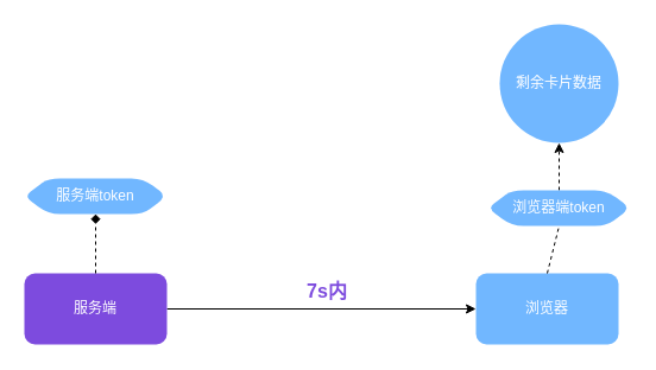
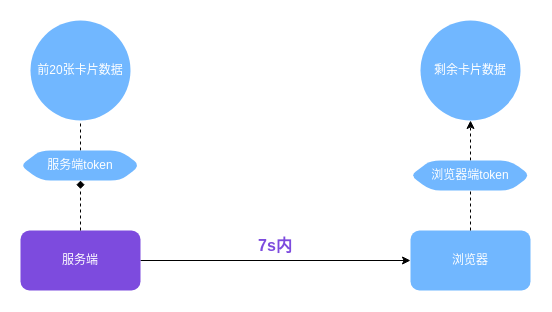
  <mxCell id="0" />
  <mxCell id="1" parent="0" />
  <mxCell id="2" style="edgeStyle=orthogonalEdgeStyle;rounded=0;orthogonalLoop=1;jettySize=auto;html=1;" edge="1" parent="1" source="3" target="4"><mxGeometry relative="1" as="geometry" /></mxCell>
  <mxCell id="3" value="服务端" style="rounded=1;whiteSpace=wrap;html=1;fillColor=#7D4BDE;fontColor=#FFFFFF;strokeColor=none;" vertex="1" parent="1"><mxGeometry x="20" y="230" width="120" height="60" as="geometry" /></mxCell>
- <mxCell id="4" value="浏览器" style="rounded=1;whiteSpace=wrap;html=1;glass=0;fontColor=#FFFFFF;strokeColor=none;shadow=0;sketch=0;gradientDirection=radial;fillColor=#71B7FF;" vertex="1" parent="1"><mxGeometry x="400" y="230" width="120" height="60" as="geometry" /></mxCell>
+ <mxCell id="4" value="浏览器" style="rounded=1;whiteSpace=wrap;html=1;glass=0;fontColor=#FFFFFF;strokeColor=none;shadow=0;sketch=0;gradientDirection=radial;fillColor=#71B7FF;" vertex="1" parent="1"><mxGeometry x="410" y="230" width="120" height="60" as="geometry" /></mxCell>
+ <mxCell id="5" value="前20张卡片数据" style="ellipse;whiteSpace=wrap;html=1;aspect=fixed;rounded=1;shadow=0;glass=0;sketch=0;fontColor=#FFFFFF;fillColor=#71B7FF;gradientColor=none;gradientDirection=radial;strokeColor=none;" vertex="1" parent="1"><mxGeometry x="30" y="20" width="100" height="100" as="geometry" /></mxCell>
+ <mxCell id="6" value="" style="endArrow=none;dashed=1;html=1;fontColor=#FFFFFF;entryX=0.5;entryY=1;entryDx=0;entryDy=0;exitX=0.5;exitY=0;exitDx=0;exitDy=0;startArrow=none;" edge="1" parent="1" source="9" target="5"><mxGeometry width="50" height="50" relative="1" as="geometry"><mxPoint x="270" y="290" as="sourcePoint" /><mxPoint x="320" y="240" as="targetPoint" /></mxGeometry></mxCell>
  <mxCell id="7" value="剩余卡片数据" style="ellipse;whiteSpace=wrap;html=1;aspect=fixed;rounded=1;shadow=0;glass=0;sketch=0;fontColor=#FFFFFF;fillColor=#71B7FF;gradientColor=none;gradientDirection=radial;strokeColor=none;" vertex="1" parent="1"><mxGeometry x="420" y="20" width="100" height="100" as="geometry" /></mxCell>
  <mxCell id="8" value="" style="endArrow=classic;dashed=1;html=1;fontColor=#FFFFFF;entryX=0.5;entryY=1;entryDx=0;entryDy=0;exitX=0.5;exitY=0;exitDx=0;exitDy=0;" edge="1" parent="1" source="11" target="7"><mxGeometry width="50" height="50" relative="1" as="geometry"><mxPoint x="270" y="290" as="sourcePoint" /><mxPoint x="320" y="240" as="targetPoint" /></mxGeometry></mxCell>
  <mxCell id="9" value="服务端token" style="shape=hexagon;perimeter=hexagonPerimeter2;whiteSpace=wrap;html=1;fixedSize=1;rounded=1;shadow=0;glass=0;sketch=0;fontColor=#FFFFFF;fillColor=#71B7FF;gradientColor=none;gradientDirection=radial;strokeColor=none;" vertex="1" parent="1"><mxGeometry x="20" y="150" width="120" height="30" as="geometry" /></mxCell>
  <mxCell id="10" value="" style="endArrow=diamond;dashed=1;html=1;fontColor=#FFFFFF;entryX=0.5;entryY=1;entryDx=0;entryDy=0;exitX=0.5;exitY=0;exitDx=0;exitDy=0;" edge="1" parent="1" source="3" target="9"><mxGeometry width="50" height="50" relative="1" as="geometry"><mxPoint x="80" y="230" as="sourcePoint" /><mxPoint x="80" y="120" as="targetPoint" /></mxGeometry></mxCell>
  <mxCell id="11" value="浏览器端token" style="shape=hexagon;perimeter=hexagonPerimeter2;whiteSpace=wrap;html=1;fixedSize=1;rounded=1;shadow=0;glass=0;sketch=0;fontColor=#FFFFFF;fillColor=#71B7FF;gradientColor=none;gradientDirection=radial;strokeColor=none;" vertex="1" parent="1"><mxGeometry x="410" y="160" width="120" height="30" as="geometry" /></mxCell>
  <mxCell id="12" value="" style="endArrow=none;dashed=1;html=1;fontColor=#FFFFFF;entryX=0.5;entryY=1;entryDx=0;entryDy=0;exitX=0.5;exitY=0;exitDx=0;exitDy=0;" edge="1" parent="1" source="4" target="11"><mxGeometry width="50" height="50" relative="1" as="geometry"><mxPoint x="270" y="290" as="sourcePoint" /><mxPoint x="320" y="240" as="targetPoint" /></mxGeometry></mxCell>
  <mxCell id="13" value="&lt;font color=&quot;#7d4bde&quot; style=&quot;font-size: 16px&quot;&gt;&lt;b&gt;7s内&lt;/b&gt;&lt;/font&gt;" style="text;html=1;strokeColor=none;fillColor=none;align=center;verticalAlign=middle;whiteSpace=wrap;rounded=0;shadow=0;glass=0;sketch=0;fontColor=#FFFFFF;" vertex="1" parent="1"><mxGeometry x="240" y="230" width="70" height="30" as="geometry" /></mxCell>
